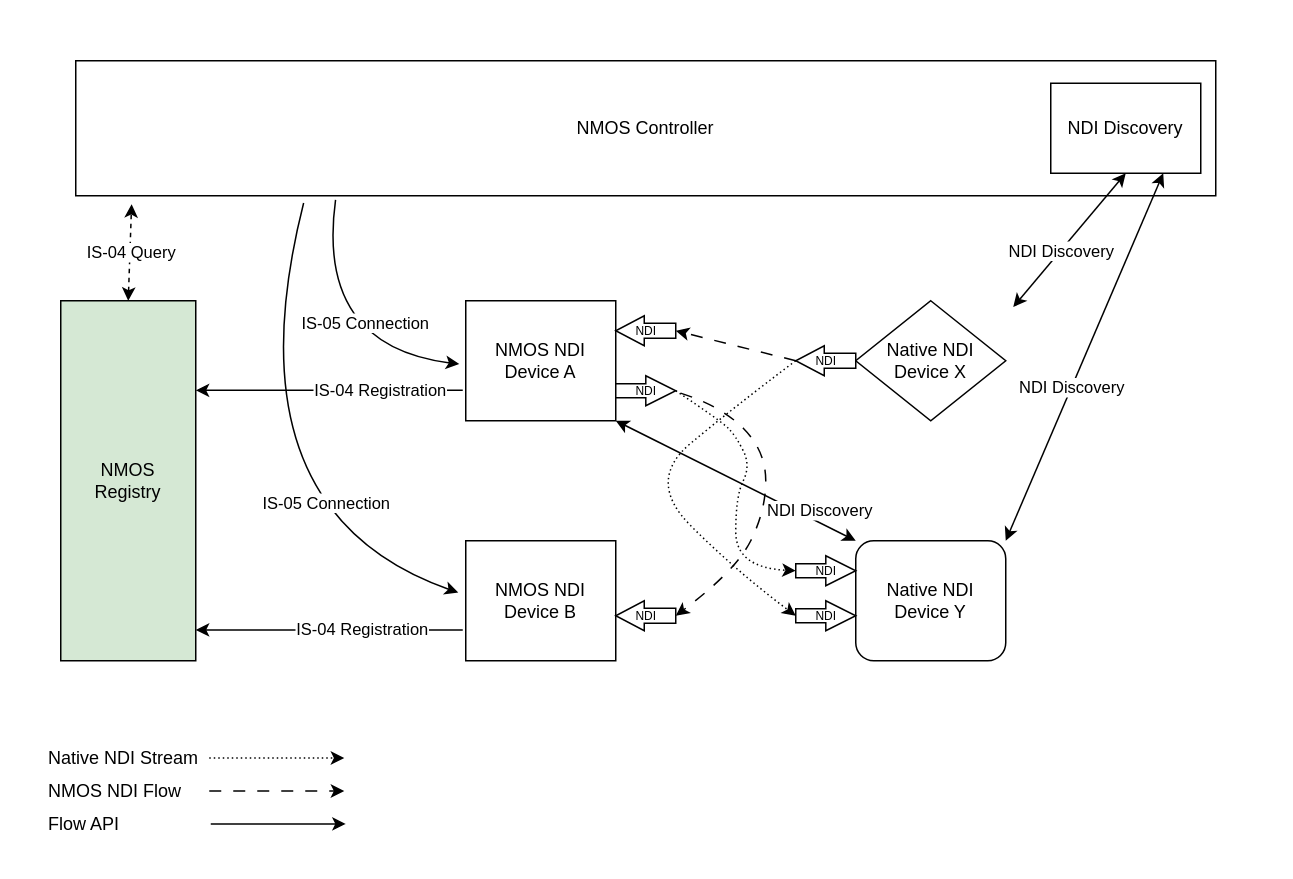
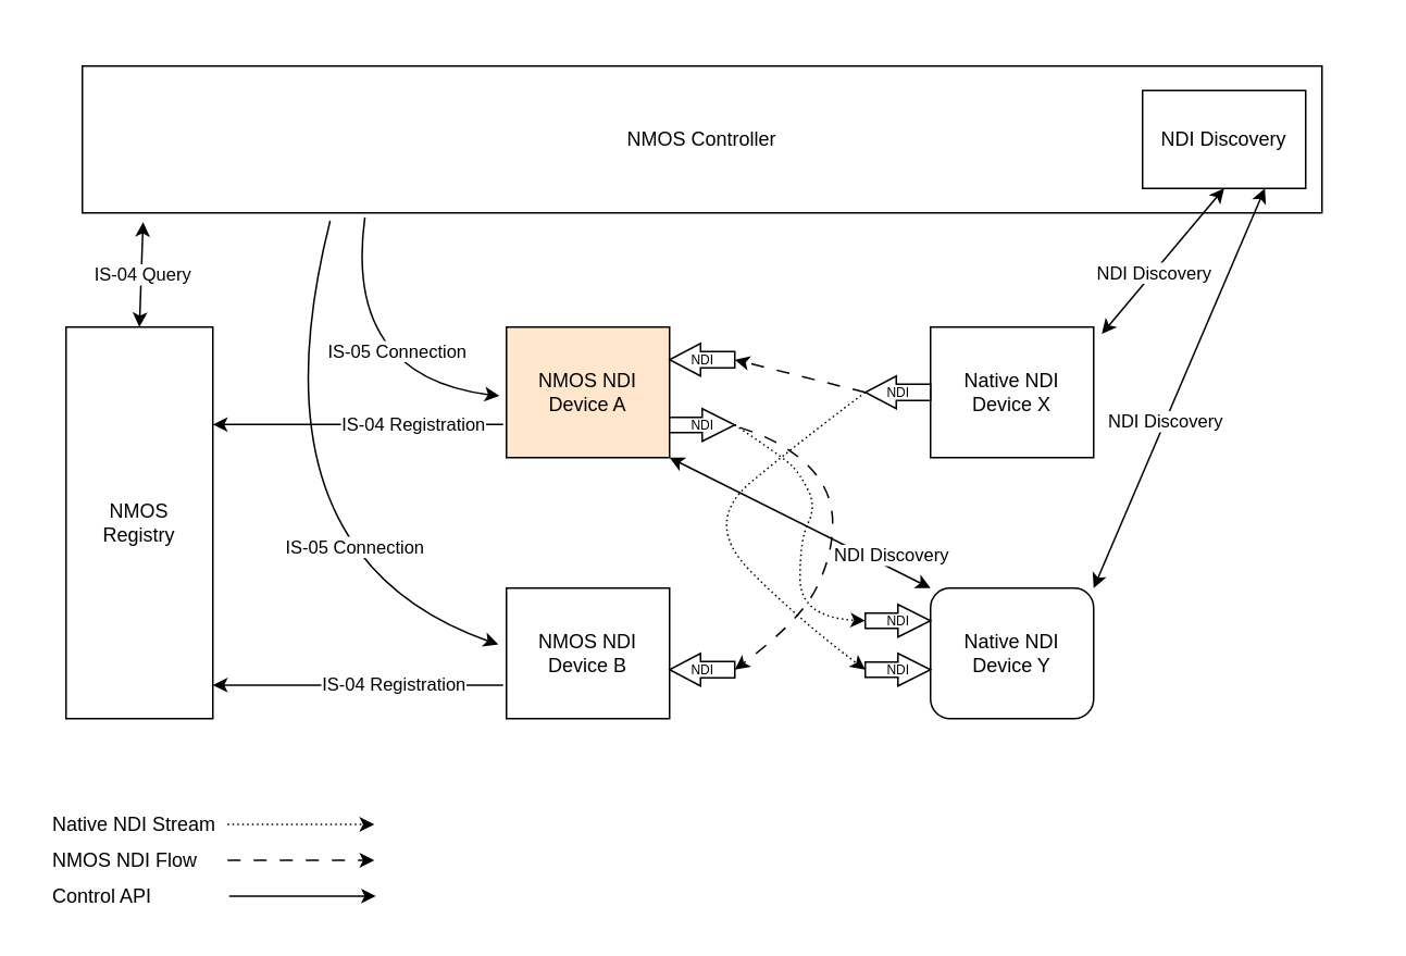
  <mxCell id="0" />
  <mxCell id="1" parent="0" />
  <mxCell id="2" value="NMOS Controller" style="rounded=0;whiteSpace=wrap;html=1;" parent="1" vertex="1"><mxGeometry x="50" y="40" width="760" height="90" as="geometry" /></mxCell>
  <mxCell id="3" value="NDI Discovery" style="rounded=0;whiteSpace=wrap;html=1;" parent="1" vertex="1"><mxGeometry x="700" y="55" width="100" height="60" as="geometry" /></mxCell>
- <mxCell id="4" value="NMOS&lt;br&gt;Registry" style="rounded=0;whiteSpace=wrap;html=1;fillColor=#d5e8d4;" parent="1" vertex="1"><mxGeometry x="40" y="200" width="90" height="240" as="geometry" /></mxCell>
+ <mxCell id="4" value="NMOS&lt;br&gt;Registry" style="rounded=0;whiteSpace=wrap;html=1;" parent="1" vertex="1"><mxGeometry x="40" y="200" width="90" height="240" as="geometry" /></mxCell>
  <mxCell id="5" value="" style="endArrow=classic;startArrow=none;html=1;rounded=0;startFill=0;dashed=1;dashPattern=1 2;" parent="1" edge="1"><mxGeometry width="50" height="50" relative="1" as="geometry"><mxPoint x="139" y="504.83" as="sourcePoint" /><mxPoint x="229" y="504.83" as="targetPoint" /></mxGeometry></mxCell>
- <mxCell id="6" value="" style="endArrow=classic;startArrow=classic;html=1;rounded=0;exitX=0.5;exitY=0;exitDx=0;exitDy=0;entryX=0.049;entryY=1.062;entryDx=0;entryDy=0;entryPerimeter=0;dashed=1;" parent="1" source="4" target="2" edge="1"><mxGeometry width="50" height="50" relative="1" as="geometry"><mxPoint x="270" y="180" as="sourcePoint" /><mxPoint x="120" y="130" as="targetPoint" /></mxGeometry></mxCell>
+ <mxCell id="6" value="" style="endArrow=classic;startArrow=classic;html=1;rounded=0;exitX=0.5;exitY=0;exitDx=0;exitDy=0;entryX=0.049;entryY=1.062;entryDx=0;entryDy=0;entryPerimeter=0;" parent="1" source="4" target="2" edge="1"><mxGeometry width="50" height="50" relative="1" as="geometry"><mxPoint x="270" y="180" as="sourcePoint" /><mxPoint x="120" y="130" as="targetPoint" /></mxGeometry></mxCell>
  <mxCell id="7" value="IS-04 Query" style="edgeLabel;html=1;align=center;verticalAlign=middle;resizable=0;points=[];" parent="6" vertex="1" connectable="0"><mxGeometry x="0.013" relative="1" as="geometry"><mxPoint as="offset" /></mxGeometry></mxCell>
  <mxCell id="8" value="Native NDI Stream" style="text;strokeColor=none;align=left;fillColor=none;html=1;verticalAlign=middle;whiteSpace=wrap;rounded=0;" parent="1" vertex="1"><mxGeometry x="30" y="490" width="130" height="30" as="geometry" /></mxCell>
- <mxCell id="9" value="Native NDI Device X" style="rhombus;whiteSpace=wrap;html=1;" parent="1" vertex="1"><mxGeometry x="570" y="200" width="100" height="80" as="geometry" /></mxCell>
+ <mxCell id="9" value="Native NDI Device X" style="rounded=0;whiteSpace=wrap;html=1;" parent="1" vertex="1"><mxGeometry x="570" y="200" width="100" height="80" as="geometry" /></mxCell>
  <mxCell id="10" value="Native NDI Device Y" style="whiteSpace=wrap;html=1;rounded=1;" parent="1" vertex="1"><mxGeometry x="570" y="360" width="100" height="80" as="geometry" /></mxCell>
- <mxCell id="11" value="NMOS NDI Device A" style="rounded=0;whiteSpace=wrap;html=1;" parent="1" vertex="1"><mxGeometry x="310" y="200" width="100" height="80" as="geometry" /></mxCell>
+ <mxCell id="11" value="NMOS NDI Device A" style="rounded=0;whiteSpace=wrap;html=1;fillColor=#ffe6cc;" parent="1" vertex="1"><mxGeometry x="310" y="200" width="100" height="80" as="geometry" /></mxCell>
  <mxCell id="12" value="NMOS NDI Device B" style="rounded=0;whiteSpace=wrap;html=1;" parent="1" vertex="1"><mxGeometry x="310" y="360" width="100" height="80" as="geometry" /></mxCell>
  <mxCell id="13" value="" style="endArrow=classic;startArrow=classic;html=1;rounded=0;exitX=1;exitY=0;exitDx=0;exitDy=0;entryX=0.75;entryY=1;entryDx=0;entryDy=0;" parent="1" source="10" target="3" edge="1"><mxGeometry width="50" height="50" relative="1" as="geometry"><mxPoint x="560" y="180" as="sourcePoint" /><mxPoint x="610" y="130" as="targetPoint" /></mxGeometry></mxCell>
  <mxCell id="14" value="NDI Discovery" style="edgeLabel;html=1;align=center;verticalAlign=middle;resizable=0;points=[];" parent="13" vertex="1" connectable="0"><mxGeometry x="-0.165" relative="1" as="geometry"><mxPoint as="offset" /></mxGeometry></mxCell>
  <mxCell id="15" value="" style="endArrow=classic;startArrow=classic;html=1;rounded=0;exitX=1.05;exitY=0.052;exitDx=0;exitDy=0;entryX=0.5;entryY=1;entryDx=0;entryDy=0;exitPerimeter=0;" parent="1" source="9" target="3" edge="1"><mxGeometry width="50" height="50" relative="1" as="geometry"><mxPoint x="640" y="280" as="sourcePoint" /><mxPoint x="570" y="210" as="targetPoint" /></mxGeometry></mxCell>
  <mxCell id="16" value="NDI Discovery" style="edgeLabel;html=1;align=center;verticalAlign=middle;resizable=0;points=[];" parent="15" vertex="1" connectable="0"><mxGeometry x="-0.165" relative="1" as="geometry"><mxPoint as="offset" /></mxGeometry></mxCell>
  <mxCell id="17" value="" style="endArrow=classic;html=1;rounded=0;entryX=1;entryY=0.5;entryDx=0;entryDy=0;startArrow=none;startFill=0;exitX=-0.016;exitY=0.804;exitDx=0;exitDy=0;exitPerimeter=0;" parent="1" edge="1"><mxGeometry width="50" height="50" relative="1" as="geometry"><mxPoint x="308" y="259.71" as="sourcePoint" /><mxPoint x="130" y="259.71" as="targetPoint" /></mxGeometry></mxCell>
  <mxCell id="18" value="IS-04 Registration" style="edgeLabel;html=1;align=center;verticalAlign=middle;resizable=0;points=[];" parent="17" vertex="1" connectable="0"><mxGeometry x="0.186" y="2" relative="1" as="geometry"><mxPoint x="50" y="-2" as="offset" /></mxGeometry></mxCell>
  <mxCell id="19" value="" style="curved=1;endArrow=classic;html=1;rounded=0;exitX=0.32;exitY=1.031;exitDx=0;exitDy=0;exitPerimeter=0;entryX=-0.043;entryY=0.528;entryDx=0;entryDy=0;entryPerimeter=0;" parent="1" target="11" edge="1"><mxGeometry width="50" height="50" relative="1" as="geometry"><mxPoint x="223.2" y="132.79" as="sourcePoint" /><mxPoint x="240" y="200" as="targetPoint" /><Array as="points"><mxPoint x="210" y="230" /></Array></mxGeometry></mxCell>
  <mxCell id="20" value="IS-05 Connection" style="edgeLabel;html=1;align=center;verticalAlign=middle;resizable=0;points=[];" parent="19" vertex="1" connectable="0"><mxGeometry x="0.319" y="19" relative="1" as="geometry"><mxPoint as="offset" /></mxGeometry></mxCell>
  <mxCell id="21" value="" style="curved=1;endArrow=classic;html=1;rounded=0;exitX=0.292;exitY=1.054;exitDx=0;exitDy=0;exitPerimeter=0;entryX=-0.05;entryY=0.432;entryDx=0;entryDy=0;entryPerimeter=0;" parent="1" target="12" edge="1"><mxGeometry width="50" height="50" relative="1" as="geometry"><mxPoint x="201.92" y="134.86" as="sourcePoint" /><mxPoint x="256" y="250" as="targetPoint" /><Array as="points"><mxPoint x="150" y="340" /></Array></mxGeometry></mxCell>
  <mxCell id="22" value="IS-05 Connection" style="edgeLabel;html=1;align=center;verticalAlign=middle;resizable=0;points=[];" parent="21" vertex="1" connectable="0"><mxGeometry x="0.319" y="19" relative="1" as="geometry"><mxPoint x="26" as="offset" /></mxGeometry></mxCell>
  <mxCell id="23" value="NDI" style="html=1;shadow=0;dashed=0;align=center;verticalAlign=middle;shape=mxgraph.arrows2.arrow;dy=0.5;dx=19;flipH=1;notch=0;fontSize=8;" parent="1" vertex="1"><mxGeometry x="530" y="230" width="40" height="20" as="geometry" /></mxCell>
  <mxCell id="24" value="NDI" style="html=1;shadow=0;dashed=0;align=center;verticalAlign=middle;shape=mxgraph.arrows2.arrow;dy=0.54;dx=19.97;notch=0;fontSize=8;" parent="1" vertex="1"><mxGeometry x="410" y="250" width="40" height="20" as="geometry" /></mxCell>
  <mxCell id="25" value="NDI" style="html=1;shadow=0;dashed=0;align=center;verticalAlign=middle;shape=mxgraph.arrows2.arrow;dy=0.54;dx=19.97;notch=0;fontSize=8;" parent="1" vertex="1"><mxGeometry x="530" y="400" width="40" height="20" as="geometry" /></mxCell>
  <mxCell id="26" value="NDI" style="html=1;shadow=0;dashed=0;align=center;verticalAlign=middle;shape=mxgraph.arrows2.arrow;dy=0.5;dx=19;flipH=1;notch=0;fontSize=8;" parent="1" vertex="1"><mxGeometry x="410" y="210" width="40" height="20" as="geometry" /></mxCell>
  <mxCell id="27" value="NDI" style="html=1;shadow=0;dashed=0;align=center;verticalAlign=middle;shape=mxgraph.arrows2.arrow;dy=0.5;dx=19;flipH=1;notch=0;fontSize=8;" parent="1" vertex="1"><mxGeometry x="410" y="400" width="40" height="20" as="geometry" /></mxCell>
  <mxCell id="28" value="" style="curved=1;endArrow=classic;html=1;rounded=0;entryX=0;entryY=0.5;entryDx=0;entryDy=0;entryPerimeter=0;exitX=1;exitY=0.5;exitDx=0;exitDy=0;exitPerimeter=0;dashed=1;dashPattern=1 2;" parent="1" source="23" target="25" edge="1"><mxGeometry width="50" height="50" relative="1" as="geometry"><mxPoint x="520" y="280.79" as="sourcePoint" /><mxPoint x="536" y="400" as="targetPoint" /><Array as="points"><mxPoint x="490" y="270" /><mxPoint x="430" y="320" /><mxPoint x="490" y="380" /></Array></mxGeometry></mxCell>
  <mxCell id="29" value="" style="endArrow=classic;html=1;rounded=0;entryX=0;entryY=0.5;entryDx=0;entryDy=0;startArrow=none;startFill=0;dashed=1;dashPattern=8 8;entryPerimeter=0;" parent="1" edge="1" target="26"><mxGeometry width="50" height="50" relative="1" as="geometry"><mxPoint x="530" y="240" as="sourcePoint" /><mxPoint x="450" y="260" as="targetPoint" /></mxGeometry></mxCell>
  <mxCell id="30" value="" style="curved=1;endArrow=classic;html=1;rounded=0;entryX=0;entryY=0.5;entryDx=0;entryDy=0;entryPerimeter=0;exitX=1.08;exitY=0.579;exitDx=0;exitDy=0;exitPerimeter=0;dashed=1;dashPattern=8 8;" parent="1" source="24" target="27" edge="1"><mxGeometry width="50" height="50" relative="1" as="geometry"><mxPoint x="480" y="255" as="sourcePoint" /><mxPoint x="480" y="410" as="targetPoint" /><Array as="points"><mxPoint x="480" y="270" /><mxPoint x="510" y="300" /><mxPoint x="510" y="340" /><mxPoint x="490" y="380" /></Array></mxGeometry></mxCell>
  <mxCell id="31" value="NMOS NDI Flow" style="text;strokeColor=none;align=left;fillColor=none;html=1;verticalAlign=middle;whiteSpace=wrap;rounded=0;" parent="1" vertex="1"><mxGeometry x="30" y="512" width="130" height="30" as="geometry" /></mxCell>
  <mxCell id="32" value="" style="endArrow=classic;startArrow=none;html=1;rounded=0;startFill=0;dashed=1;dashPattern=8 8;" parent="1" edge="1"><mxGeometry width="50" height="50" relative="1" as="geometry"><mxPoint x="139" y="526.83" as="sourcePoint" /><mxPoint x="229" y="526.83" as="targetPoint" /></mxGeometry></mxCell>
- <mxCell id="33" value="Flow API" style="text;strokeColor=none;align=left;fillColor=none;html=1;verticalAlign=middle;whiteSpace=wrap;rounded=0;" parent="1" vertex="1"><mxGeometry x="30" y="534" width="130" height="30" as="geometry" /></mxCell>
+ <mxCell id="33" value="Control API" style="text;strokeColor=none;align=left;fillColor=none;html=1;verticalAlign=middle;whiteSpace=wrap;rounded=0;" parent="1" vertex="1"><mxGeometry x="30" y="534" width="130" height="30" as="geometry" /></mxCell>
  <mxCell id="34" value="" style="endArrow=classic;startArrow=none;html=1;rounded=0;startFill=0;" parent="1" edge="1"><mxGeometry width="50" height="50" relative="1" as="geometry"><mxPoint x="140" y="548.76" as="sourcePoint" /><mxPoint x="230" y="548.76" as="targetPoint" /></mxGeometry></mxCell>
  <mxCell id="35" value="" style="endArrow=classic;html=1;rounded=0;entryX=1;entryY=0.5;entryDx=0;entryDy=0;startArrow=none;startFill=0;exitX=-0.016;exitY=0.804;exitDx=0;exitDy=0;exitPerimeter=0;" parent="1" edge="1"><mxGeometry width="50" height="50" relative="1" as="geometry"><mxPoint x="308" y="419.43" as="sourcePoint" /><mxPoint x="130" y="419.43" as="targetPoint" /></mxGeometry></mxCell>
  <mxCell id="36" value="IS-04 Registration" style="edgeLabel;html=1;align=center;verticalAlign=middle;resizable=0;points=[];" parent="35" vertex="1" connectable="0"><mxGeometry x="0.186" y="2" relative="1" as="geometry"><mxPoint x="38" y="-3" as="offset" /></mxGeometry></mxCell>
  <mxCell id="37" value="" style="endArrow=classic;startArrow=classic;html=1;rounded=0;exitX=0;exitY=0;exitDx=0;exitDy=0;entryX=0.93;entryY=1;entryDx=0;entryDy=0;entryPerimeter=0;" edge="1" parent="1" source="10"><mxGeometry width="50" height="50" relative="1" as="geometry"><mxPoint x="577" y="360" as="sourcePoint" /><mxPoint x="410" y="280" as="targetPoint" /></mxGeometry></mxCell>
  <mxCell id="38" value="NDI Discovery" style="edgeLabel;html=1;align=center;verticalAlign=middle;resizable=0;points=[];" vertex="1" connectable="0" parent="37"><mxGeometry x="-0.165" relative="1" as="geometry"><mxPoint x="43" y="13" as="offset" /></mxGeometry></mxCell>
  <mxCell id="39" value="" style="rounded=0;whiteSpace=wrap;html=1;strokeColor=none;fillColor=none;" vertex="1" parent="1"><mxGeometry x="20" y="20" width="820" height="10" as="geometry" /></mxCell>
  <mxCell id="40" value="" style="curved=1;endArrow=classic;html=1;rounded=0;entryX=0;entryY=0.5;entryDx=0;entryDy=0;entryPerimeter=0;dashed=1;dashPattern=1 2;" edge="1" parent="1" target="41"><mxGeometry width="50" height="50" relative="1" as="geometry"><mxPoint x="450" y="260" as="sourcePoint" /><mxPoint x="450" y="408" as="targetPoint" /><Array as="points"><mxPoint x="480" y="280" /><mxPoint x="490" y="290" /><mxPoint x="500" y="310" /><mxPoint x="490" y="330" /><mxPoint x="490" y="378" /></Array></mxGeometry></mxCell>
  <mxCell id="41" value="NDI" style="html=1;shadow=0;dashed=0;align=center;verticalAlign=middle;shape=mxgraph.arrows2.arrow;dy=0.54;dx=19.97;notch=0;fontSize=8;" vertex="1" parent="1"><mxGeometry x="530" y="370" width="40" height="20" as="geometry" /></mxCell>
